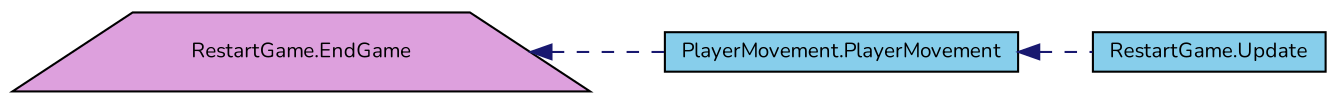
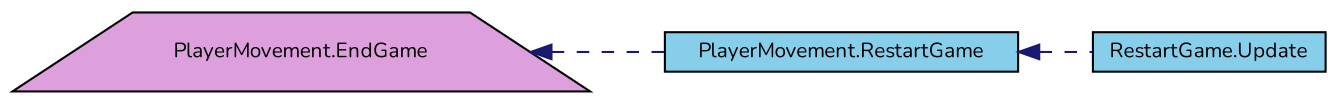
  digraph {
    fontname=Nunito
    rankdir=LR
    node [color=black fillcolor=skyblue fontname=Nunito fontsize=10 shape=box style=filled]
    edge [color=midnightblue dir=back fontname=Nunito fontsize=10 labelfontname=Helvetica labelfontsize=10 style=dashed]
-   n1 [fillcolor=plum fontcolor=black height=0.2 label="RestartGame.EndGame" shape=trapezium width=0.4]
-   n2 [height=0.2 label="PlayerMovement.PlayerMovement" width=0.4]
+   n1 [fillcolor=plum fontcolor=black height=0.2 label="PlayerMovement.EndGame" shape=trapezium width=0.4]
+   n2 [height=0.2 label="PlayerMovement.RestartGame" width=0.4]
    n3 [height=0.2 label="RestartGame.Update" width=0.4]
    n1 -> n2
    n2 -> n3
  }
